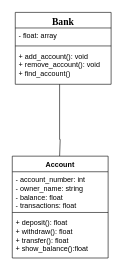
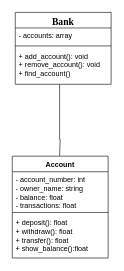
  <mxCell id="0" />
  <mxCell id="1" parent="0" />
  <mxCell id="2" value="&lt;font face=&quot;Tahoma&quot; style=&quot;font-size: 16px;&quot;&gt;Bank&lt;/font&gt;" style="swimlane;fontStyle=1;align=center;verticalAlign=top;childLayout=stackLayout;horizontal=1;startSize=26;horizontalStack=0;resizeParent=1;resizeParentMax=0;resizeLast=0;collapsible=1;marginBottom=0;whiteSpace=wrap;html=1;" vertex="1" parent="1"><mxGeometry x="25" y="20" width="160" height="120" as="geometry" /></mxCell>
- <mxCell id="3" value="- float: array" style="text;strokeColor=none;fillColor=none;align=left;verticalAlign=top;spacingLeft=4;spacingRight=4;overflow=hidden;rotatable=0;points=[[0,0.5],[1,0.5]];portConstraint=eastwest;whiteSpace=wrap;html=1;" vertex="1" parent="2"><mxGeometry y="26" width="160" height="26" as="geometry" /></mxCell>
+ <mxCell id="3" value="- accounts: array" style="text;strokeColor=none;fillColor=none;align=left;verticalAlign=top;spacingLeft=4;spacingRight=4;overflow=hidden;rotatable=0;points=[[0,0.5],[1,0.5]];portConstraint=eastwest;whiteSpace=wrap;html=1;" vertex="1" parent="2"><mxGeometry y="26" width="160" height="26" as="geometry" /></mxCell>
  <mxCell id="4" value="" style="line;strokeWidth=1;fillColor=none;align=left;verticalAlign=middle;spacingTop=-1;spacingLeft=3;spacingRight=3;rotatable=0;labelPosition=right;points=[];portConstraint=eastwest;strokeColor=inherit;" vertex="1" parent="2"><mxGeometry y="52" width="160" height="8" as="geometry" /></mxCell>
  <mxCell id="5" value="+ add_account(): void&lt;div&gt;+ remove_account(): void&lt;/div&gt;&lt;div&gt;+ find_account()&lt;/div&gt;" style="text;strokeColor=none;fillColor=none;align=left;verticalAlign=top;spacingLeft=4;spacingRight=4;overflow=hidden;rotatable=0;points=[[0,0.5],[1,0.5]];portConstraint=eastwest;whiteSpace=wrap;html=1;" vertex="1" parent="2"><mxGeometry y="60" width="160" height="60" as="geometry" /></mxCell>
  <mxCell id="6" value="" style="endArrow=none;html=1;edgeStyle=orthogonalEdgeStyle;rounded=0;" edge="1" parent="1"><mxGeometry relative="1" as="geometry"><mxPoint x="99" y="140" as="sourcePoint" /><mxPoint x="99" y="260" as="targetPoint" /><Array as="points"><mxPoint x="99" y="232" /><mxPoint x="100" y="232" /><mxPoint x="100" y="260" /></Array></mxGeometry></mxCell>
  <mxCell id="7" value="Account" style="swimlane;fontStyle=1;align=center;verticalAlign=top;childLayout=stackLayout;horizontal=1;startSize=26;horizontalStack=0;resizeParent=1;resizeParentMax=0;resizeLast=0;collapsible=1;marginBottom=0;whiteSpace=wrap;html=1;" vertex="1" parent="1"><mxGeometry x="20" y="260" width="160" height="170" as="geometry" /></mxCell>
  <mxCell id="8" value="- account_number: int&lt;div&gt;- owner_name: string&lt;/div&gt;&lt;div&gt;- balance: float&lt;/div&gt;&lt;div&gt;- transactions: float&lt;br&gt;&lt;div&gt;&lt;br&gt;&lt;/div&gt;&lt;/div&gt;" style="text;strokeColor=none;fillColor=none;align=left;verticalAlign=top;spacingLeft=4;spacingRight=4;overflow=hidden;rotatable=0;points=[[0,0.5],[1,0.5]];portConstraint=eastwest;whiteSpace=wrap;html=1;" vertex="1" parent="7"><mxGeometry y="26" width="160" height="64" as="geometry" /></mxCell>
  <mxCell id="9" value="" style="line;strokeWidth=1;fillColor=none;align=left;verticalAlign=middle;spacingTop=-1;spacingLeft=3;spacingRight=3;rotatable=0;labelPosition=right;points=[];portConstraint=eastwest;strokeColor=inherit;" vertex="1" parent="7"><mxGeometry y="90" width="160" height="8" as="geometry" /></mxCell>
  <mxCell id="10" value="+ deposit(): float&lt;div&gt;+ withdraw(): float&lt;/div&gt;&lt;div&gt;+ transfer(): float&lt;/div&gt;&lt;div&gt;+ show_balance():float&lt;br&gt;&lt;div&gt;&lt;br&gt;&lt;/div&gt;&lt;/div&gt;" style="text;strokeColor=none;fillColor=none;align=left;verticalAlign=top;spacingLeft=4;spacingRight=4;overflow=hidden;rotatable=0;points=[[0,0.5],[1,0.5]];portConstraint=eastwest;whiteSpace=wrap;html=1;" vertex="1" parent="7"><mxGeometry y="98" width="160" height="72" as="geometry" /></mxCell>
